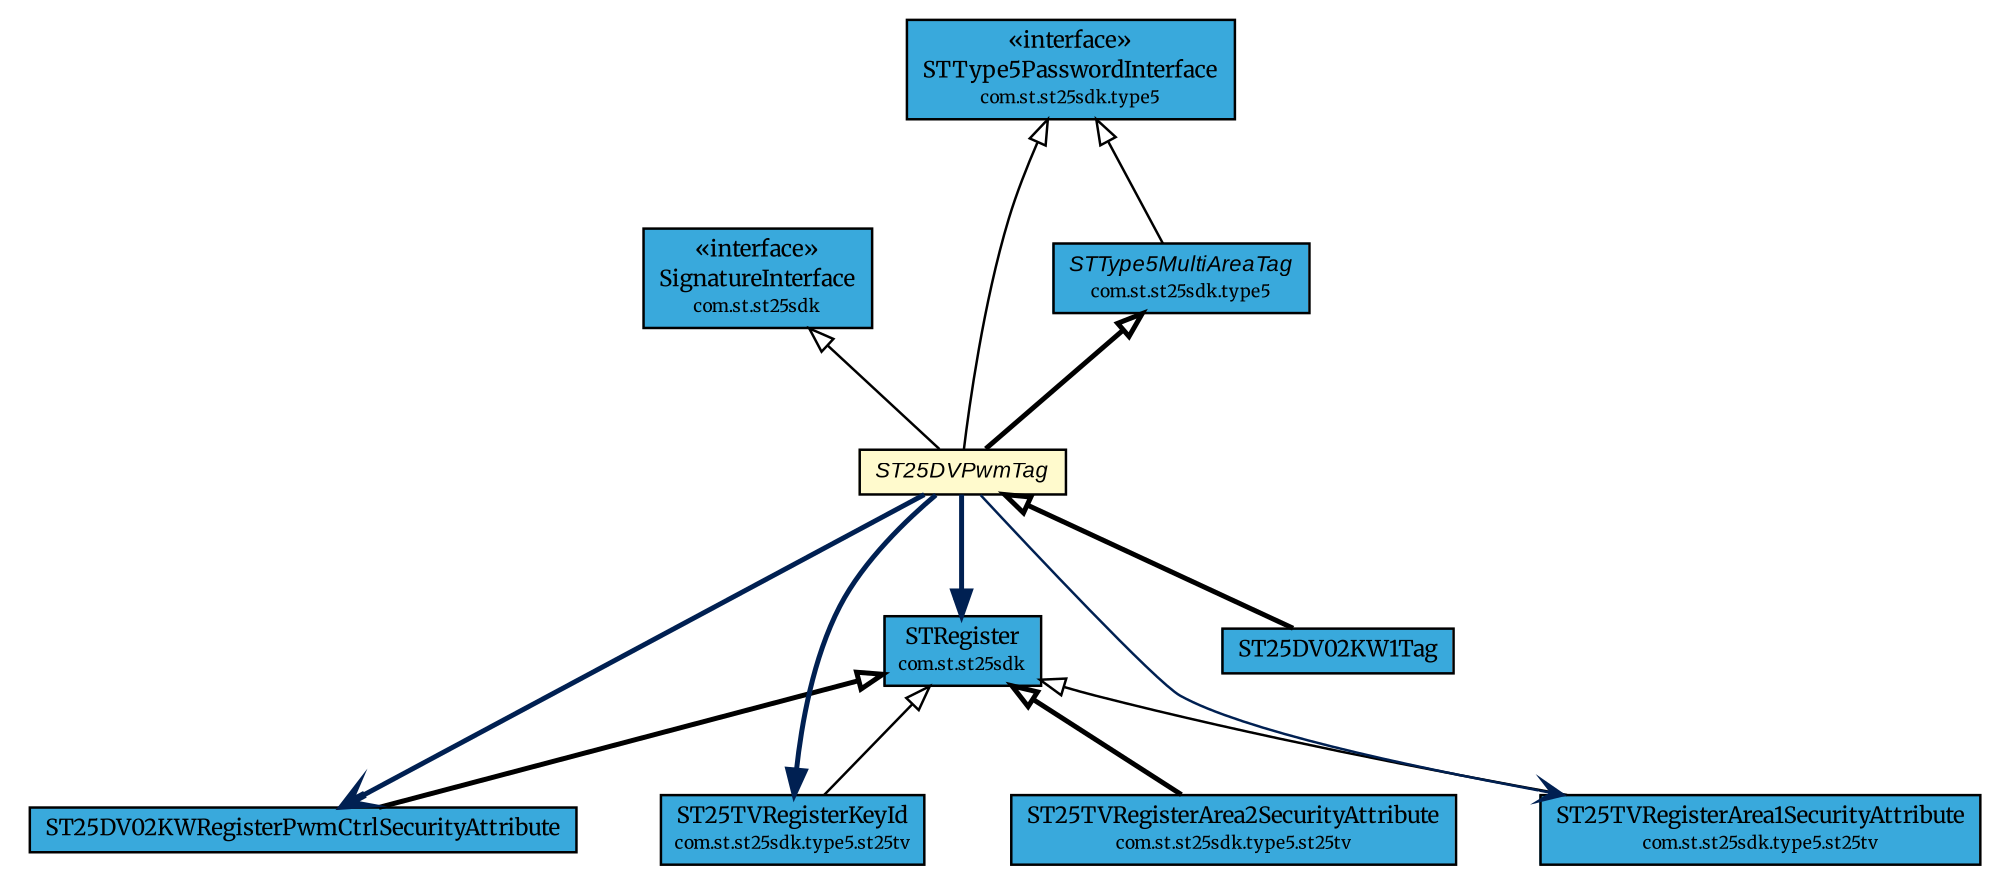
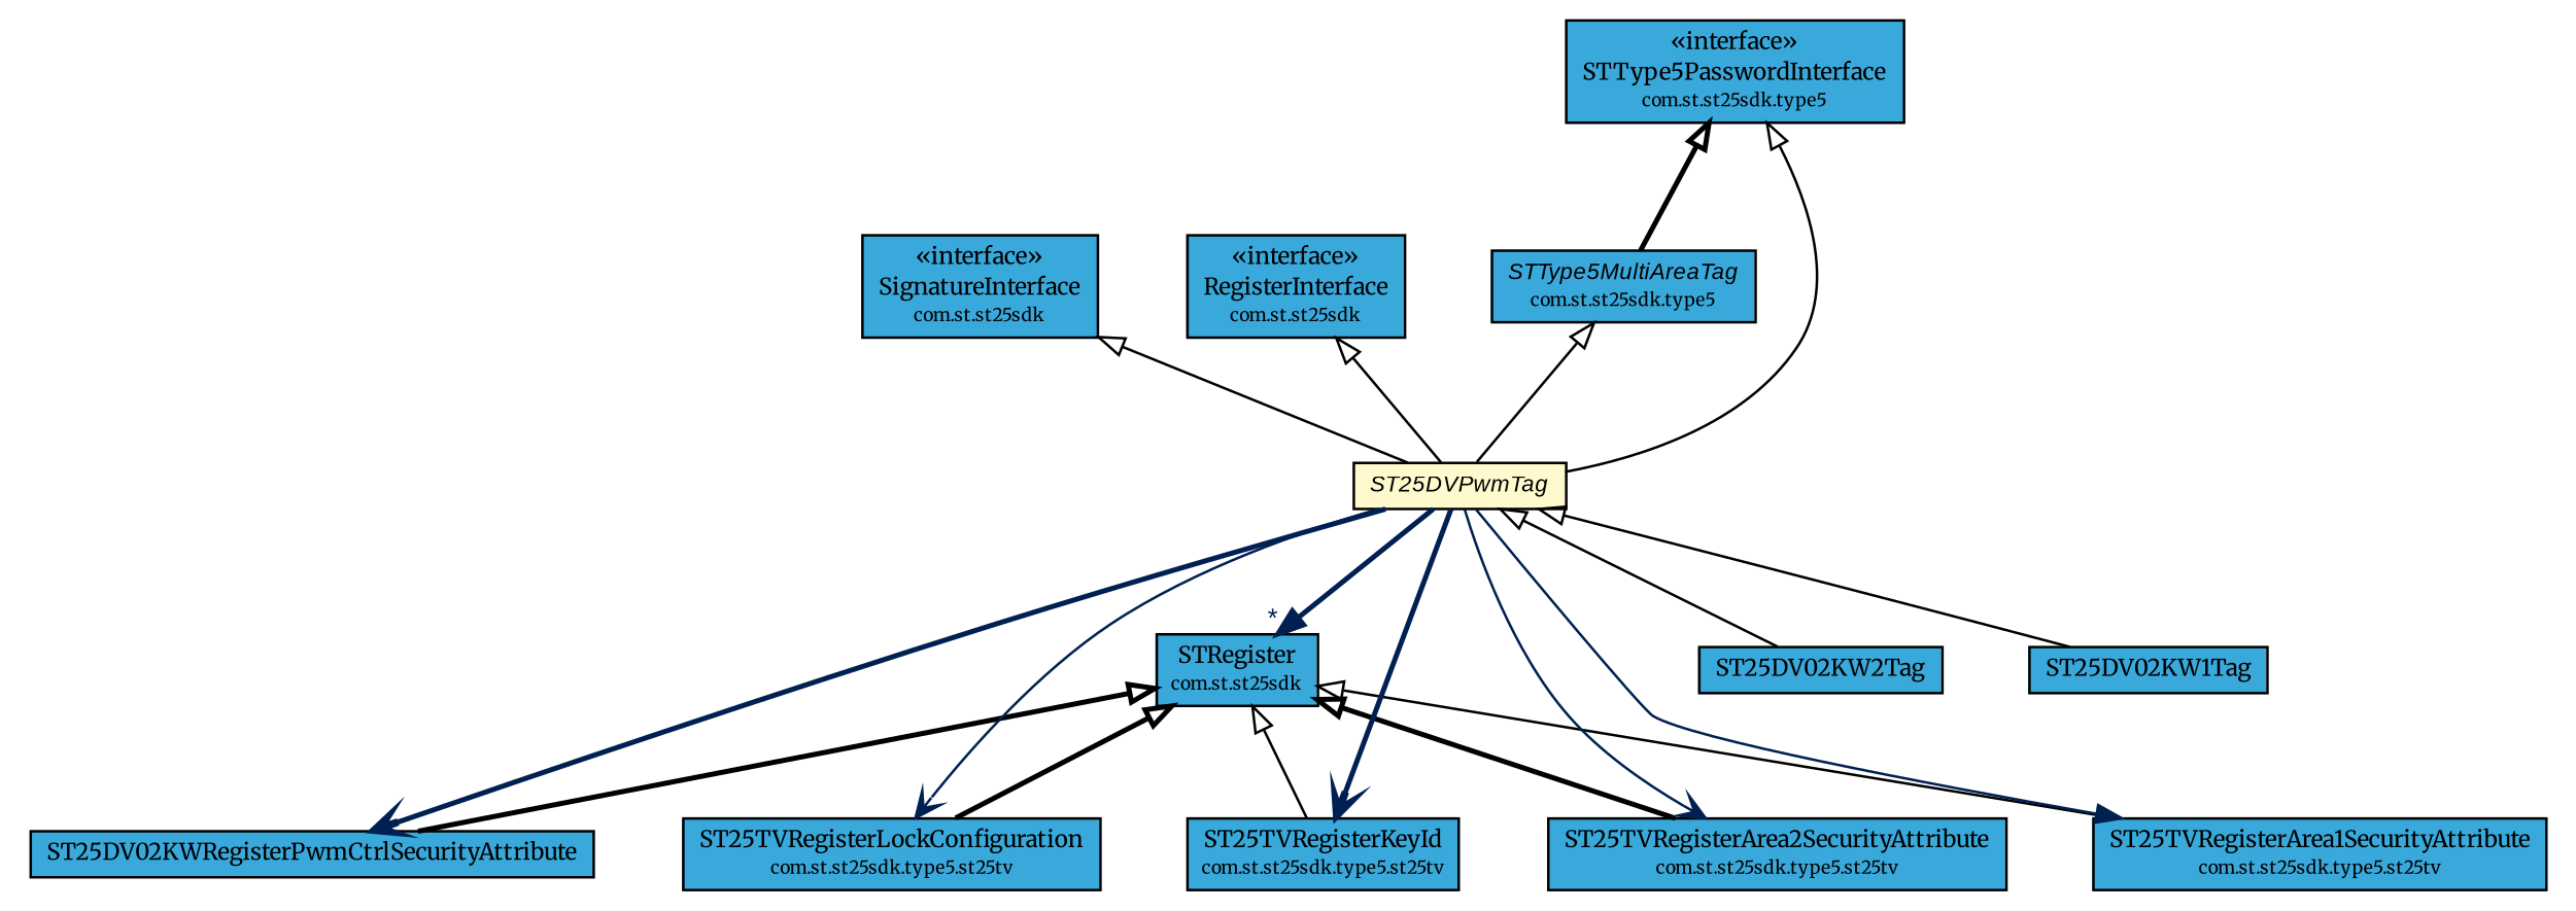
  digraph {
    fontname=Merriweather
    nodesep=0.25
    ranksep=0.5
    node [fontcolor=black fontname=Merriweather fontsize=9.0 shape=plaintext]
    edge [arrowtail=empty dir=back fontname=Merriweather fontsize=10 headport=p labelfontname=arial labelfontsize=10 style=bold tailport=p]
    n1 [label=<<table title="com.st.st25sdk.STRegister" border="0" cellborder="1" cellspacing="0" cellpadding="2" port="p" bgcolor="#39a9dc" href="../../STRegister.html"> 		<tr><td><table border="0" cellspacing="0" cellpadding="1"> <tr><td align="center" balign="center"> STRegister </td></tr> <tr><td align="center" balign="center"><font point-size="7.0"> com.st.st25sdk </font></td></tr> 		</table></td></tr> 		</table>>]
    n2 [label=<<table title="com.st.st25sdk.type5.st25dvpwm.ST25DV02KWRegisterPwmCtrlSecurityAttribute" border="0" cellborder="1" cellspacing="0" cellpadding="2" port="p" bgcolor="#39a9dc" href="./ST25DV02KWRegisterPwmCtrlSecurityAttribute.html"> 		<tr><td><table border="0" cellspacing="0" cellpadding="1"> <tr><td align="center" balign="center"> ST25DV02KWRegisterPwmCtrlSecurityAttribute </td></tr> 		</table></td></tr> 		</table>>]
+   n3 [label=<<table title="com.st.st25sdk.type5.st25tv.ST25TVRegisterLockConfiguration" border="0" cellborder="1" cellspacing="0" cellpadding="2" port="p" bgcolor="#39a9dc" href="../st25tv/ST25TVRegisterLockConfiguration.html"> 		<tr><td><table border="0" cellspacing="0" cellpadding="1"> <tr><td align="center" balign="center"> ST25TVRegisterLockConfiguration </td></tr> <tr><td align="center" balign="center"><font point-size="7.0"> com.st.st25sdk.type5.st25tv </font></td></tr> 		</table></td></tr> 		</table>>]
    n4 [label=<<table title="com.st.st25sdk.type5.st25tv.ST25TVRegisterKeyId" border="0" cellborder="1" cellspacing="0" cellpadding="2" port="p" bgcolor="#39a9dc" href="../st25tv/ST25TVRegisterKeyId.html"> 		<tr><td><table border="0" cellspacing="0" cellpadding="1"> <tr><td align="center" balign="center"> ST25TVRegisterKeyId </td></tr> <tr><td align="center" balign="center"><font point-size="7.0"> com.st.st25sdk.type5.st25tv </font></td></tr> 		</table></td></tr> 		</table>>]
    n5 [label=<<table title="com.st.st25sdk.type5.st25tv.ST25TVRegisterArea2SecurityAttribute" border="0" cellborder="1" cellspacing="0" cellpadding="2" port="p" bgcolor="#39a9dc" href="../st25tv/ST25TVRegisterArea2SecurityAttribute.html"> 		<tr><td><table border="0" cellspacing="0" cellpadding="1"> <tr><td align="center" balign="center"> ST25TVRegisterArea2SecurityAttribute </td></tr> <tr><td align="center" balign="center"><font point-size="7.0"> com.st.st25sdk.type5.st25tv </font></td></tr> 		</table></td></tr> 		</table>>]
    n6 [label=<<table title="com.st.st25sdk.type5.st25tv.ST25TVRegisterArea1SecurityAttribute" border="0" cellborder="1" cellspacing="0" cellpadding="2" port="p" bgcolor="#39a9dc" href="../st25tv/ST25TVRegisterArea1SecurityAttribute.html"> 		<tr><td><table border="0" cellspacing="0" cellpadding="1"> <tr><td align="center" balign="center"> ST25TVRegisterArea1SecurityAttribute </td></tr> <tr><td align="center" balign="center"><font point-size="7.0"> com.st.st25sdk.type5.st25tv </font></td></tr> 		</table></td></tr> 		</table>>]
    n7 [label=<<table title="com.st.st25sdk.SignatureInterface" border="0" cellborder="1" cellspacing="0" cellpadding="2" port="p" bgcolor="#39a9dc" href="../../SignatureInterface.html"> 		<tr><td><table border="0" cellspacing="0" cellpadding="1"> <tr><td align="center" balign="center"> &#171;interface&#187; </td></tr> <tr><td align="center" balign="center"> SignatureInterface </td></tr> <tr><td align="center" balign="center"><font point-size="7.0"> com.st.st25sdk </font></td></tr> 		</table></td></tr> 		</table>>]
    n8 [label=<<table title="com.st.st25sdk.type5.st25dvpwm.ST25DVPwmTag" border="0" cellborder="1" cellspacing="0" cellpadding="2" port="p" bgcolor="lemonChiffon" href="./ST25DVPwmTag.html"> 		<tr><td><table border="0" cellspacing="0" cellpadding="1"> <tr><td align="center" balign="center"><font face="arial italic"> ST25DVPwmTag </font></td></tr> 		</table></td></tr> 		</table>>]
+   n9 [label=<<table title="com.st.st25sdk.type5.st25dvpwm.ST25DV02KW2Tag" border="0" cellborder="1" cellspacing="0" cellpadding="2" port="p" bgcolor="#39a9dc" href="./ST25DV02KW2Tag.html"> 		<tr><td><table border="0" cellspacing="0" cellpadding="1"> <tr><td align="center" balign="center"> ST25DV02KW2Tag </td></tr> 		</table></td></tr> 		</table>>]
    n10 [label=<<table title="com.st.st25sdk.type5.st25dvpwm.ST25DV02KW1Tag" border="0" cellborder="1" cellspacing="0" cellpadding="2" port="p" bgcolor="#39a9dc" href="./ST25DV02KW1Tag.html"> 		<tr><td><table border="0" cellspacing="0" cellpadding="1"> <tr><td align="center" balign="center"> ST25DV02KW1Tag </td></tr> 		</table></td></tr> 		</table>>]
+   n11 [label=<<table title="com.st.st25sdk.RegisterInterface" border="0" cellborder="1" cellspacing="0" cellpadding="2" port="p" bgcolor="#39a9dc" href="../../RegisterInterface.html"> 		<tr><td><table border="0" cellspacing="0" cellpadding="1"> <tr><td align="center" balign="center"> &#171;interface&#187; </td></tr> <tr><td align="center" balign="center"> RegisterInterface </td></tr> <tr><td align="center" balign="center"><font point-size="7.0"> com.st.st25sdk </font></td></tr> 		</table></td></tr> 		</table>>]
    n12 [label=<<table title="com.st.st25sdk.type5.STType5MultiAreaTag" border="0" cellborder="1" cellspacing="0" cellpadding="2" port="p" bgcolor="#39a9dc" href="../STType5MultiAreaTag.html"> 		<tr><td><table border="0" cellspacing="0" cellpadding="1"> <tr><td align="center" balign="center"><font face="arial italic"> STType5MultiAreaTag </font></td></tr> <tr><td align="center" balign="center"><font point-size="7.0"> com.st.st25sdk.type5 </font></td></tr> 		</table></td></tr> 		</table>>]
    n13 [label=<<table title="com.st.st25sdk.type5.STType5PasswordInterface" border="0" cellborder="1" cellspacing="0" cellpadding="2" port="p" bgcolor="#39a9dc" href="../STType5PasswordInterface.html"> 		<tr><td><table border="0" cellspacing="0" cellpadding="1"> <tr><td align="center" balign="center"> &#171;interface&#187; </td></tr> <tr><td align="center" balign="center"> STType5PasswordInterface </td></tr> <tr><td align="center" balign="center"><font point-size="7.0"> com.st.st25sdk.type5 </font></td></tr> 		</table></td></tr> 		</table>>]
    n1 -> n2
+   n1 -> n3
    n1 -> n4 [style=solid]
    n1 -> n5
    n1 -> n6 [style=solid]
    n7 -> n8 [style=solid]
    n8 -> n1 [arrowhead=normal color="#002052" fontcolor="#002052" fontsize=10.0 headlabel="*" arrowtail="" dir=""]
    n8 -> n2 [arrowhead=open color="#002052" fontcolor="#002052" fontsize=10.0 arrowtail="" dir=""]
-   n8 -> n4 [arrowhead=normal color="#002052" fontcolor="#002052" fontsize=10.0 arrowtail="" dir=""]
-   n8 -> n6 [arrowhead=open color="#002052" fontcolor="#002052" fontsize=10.0 style=solid arrowtail="" dir=""]
-   n8 -> n10
-   n12 -> n8
+   n8 -> n3 [arrowhead=open color="#002052" fontcolor="#002052" fontsize=10.0 style=solid arrowtail="" dir=""]
+   n8 -> n4 [arrowhead=open color="#002052" fontcolor="#002052" fontsize=10.0 arrowtail="" dir=""]
+   n8 -> n5 [arrowhead=open color="#002052" fontcolor="#002052" fontsize=10.0 style=solid arrowtail="" dir=""]
+   n8 -> n6 [arrowhead=normal color="#002052" fontcolor="#002052" fontsize=10.0 style=solid arrowtail="" dir=""]
+   n8 -> n9 [style=solid]
+   n8 -> n10 [style=solid]
+   n11 -> n8 [style=solid]
+   n12 -> n8 [style=solid]
    n13 -> n8 [style=solid]
-   n13 -> n12 [style=solid]
+   n13 -> n12
  }
